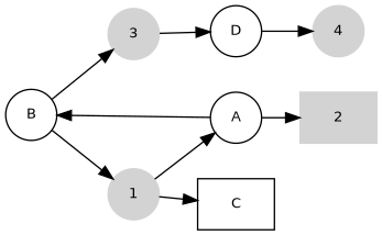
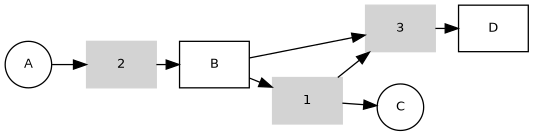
  digraph {
    fontsize=10
    nodesep=0.35
    rankdir=LR
    ranksep="0.25 equally"
    node [fontname=Helvetica fontsize=10 penwidth=1 shape=circle]
-   4 [color=lightgrey style=filled]
-   D
+   D [shape=box]
    A
    2 [color=lightgrey shape=box style=filled]
-   B
-   3 [color=lightgrey style=filled]
-   1 [color=lightgrey style=filled]
-   C [shape=box]
-   D -> 4
+   B [shape=box]
+   3 [color=lightgrey shape=box style=filled]
+   1 [color=lightgrey shape=box style=filled]
+   C
    A -> 2
-   A -> B
+   2 -> B
    B -> 3
    B -> 1
    3 -> D
-   1 -> A
+   1 -> 3
    1 -> C
  }
